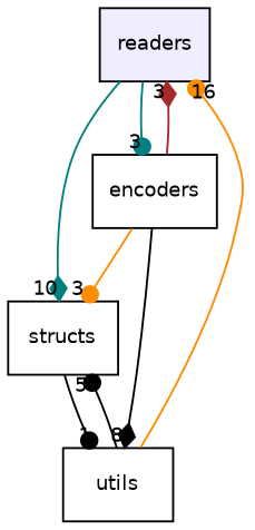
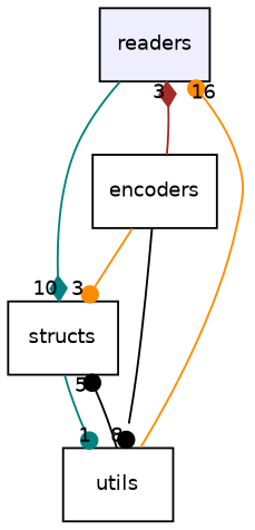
  digraph {
    compound=true
    node [fontname=Helvetica fontsize=10 shape=box]
    edge [arrowhead=dot color=teal headlabel=3 labeldistance=1.5 labelfontname=Helvetica labelfontsize=10]
    n1 [fillcolor="#eeeeff" label=readers pencolor=black style=filled]
    n2 [label=structs]
    n3 [label=encoders]
    n4 [label=utils]
    n1 -> n2 [arrowhead=diamond headlabel=10]
-   n1 -> n3
-   n2 -> n4 [color=black headlabel=1]
+   n2 -> n4 [headlabel=1]
    n3 -> n1 [arrowhead=diamond color=brown]
    n3 -> n2 [color=darkorange]
-   n3 -> n4 [arrowhead=diamond color=black headlabel=8]
+   n3 -> n4 [color=black headlabel=8]
    n4 -> n1 [color=darkorange headlabel=16]
    n4 -> n2 [color=black headlabel=5]
  }
